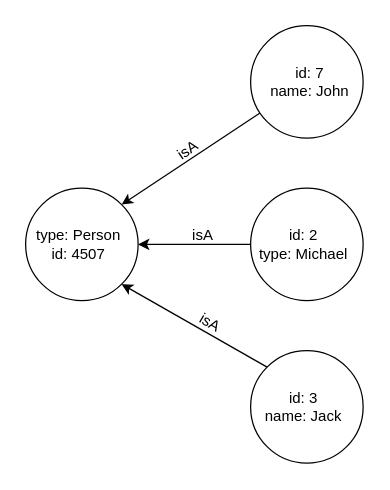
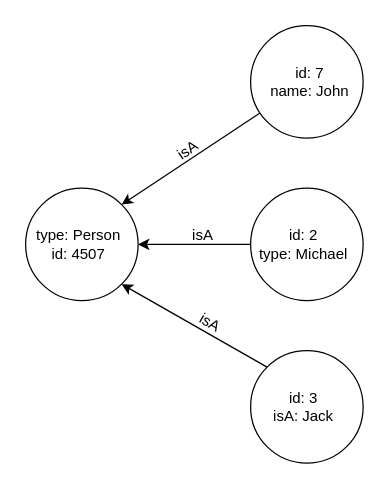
  <mxCell id="0" />
  <mxCell id="1" parent="0" />
  <mxCell id="2" value="" style="group" vertex="1" connectable="0" parent="1"><mxGeometry x="200" y="20" width="90" height="90" as="geometry" /></mxCell>
  <mxCell id="3" value="" style="ellipse;whiteSpace=wrap;html=1;aspect=fixed;" vertex="1" parent="2"><mxGeometry width="90" height="90" as="geometry" /></mxCell>
  <mxCell id="4" value="id: 7&lt;br&gt;name: John" style="text;html=1;strokeColor=none;fillColor=none;align=center;verticalAlign=middle;whiteSpace=wrap;rounded=0;" vertex="1" parent="2"><mxGeometry x="10" y="35" width="75" height="20" as="geometry" /></mxCell>
  <mxCell id="5" style="edgeStyle=orthogonalEdgeStyle;rounded=0;orthogonalLoop=1;jettySize=auto;html=1;exitX=0.5;exitY=1;exitDx=0;exitDy=0;" edge="1" parent="2" source="4" target="4"><mxGeometry relative="1" as="geometry" /></mxCell>
  <mxCell id="6" value="" style="group" vertex="1" connectable="0" parent="1"><mxGeometry x="200" y="150" width="90" height="90" as="geometry" /></mxCell>
  <mxCell id="7" value="" style="ellipse;whiteSpace=wrap;html=1;aspect=fixed;" vertex="1" parent="6"><mxGeometry width="90" height="90" as="geometry" /></mxCell>
  <mxCell id="8" value="id: 2&lt;br&gt;type: Michael" style="text;html=1;strokeColor=none;fillColor=none;align=center;verticalAlign=middle;whiteSpace=wrap;rounded=0;" vertex="1" parent="6"><mxGeometry y="35" width="85" height="20" as="geometry" /></mxCell>
  <mxCell id="9" style="edgeStyle=orthogonalEdgeStyle;rounded=0;orthogonalLoop=1;jettySize=auto;html=1;exitX=0.5;exitY=1;exitDx=0;exitDy=0;" edge="1" parent="6" source="8" target="8"><mxGeometry relative="1" as="geometry" /></mxCell>
  <mxCell id="10" value="" style="group" vertex="1" connectable="0" parent="1"><mxGeometry x="200" y="280" width="90" height="90" as="geometry" /></mxCell>
  <mxCell id="11" value="" style="ellipse;whiteSpace=wrap;html=1;aspect=fixed;" vertex="1" parent="10"><mxGeometry width="90" height="90" as="geometry" /></mxCell>
  <mxCell id="12" style="edgeStyle=none;rounded=0;orthogonalLoop=1;jettySize=auto;html=1;" edge="1" parent="10" source="13" target="11"><mxGeometry relative="1" as="geometry" /></mxCell>
- <mxCell id="13" value="id: 3&lt;br&gt;name: Jack" style="text;html=1;strokeColor=none;fillColor=none;align=center;verticalAlign=middle;whiteSpace=wrap;rounded=0;" vertex="1" parent="10"><mxGeometry y="35" width="85" height="20" as="geometry" /></mxCell>
+ <mxCell id="13" value="id: 3&lt;br&gt;isA: Jack" style="text;html=1;strokeColor=none;fillColor=none;align=center;verticalAlign=middle;whiteSpace=wrap;rounded=0;" vertex="1" parent="10"><mxGeometry y="35" width="85" height="20" as="geometry" /></mxCell>
  <mxCell id="14" style="edgeStyle=orthogonalEdgeStyle;rounded=0;orthogonalLoop=1;jettySize=auto;html=1;exitX=0.5;exitY=1;exitDx=0;exitDy=0;" edge="1" parent="10" source="13" target="13"><mxGeometry relative="1" as="geometry" /></mxCell>
  <mxCell id="15" value="" style="group" vertex="1" connectable="0" parent="1"><mxGeometry x="20" y="150" width="90" height="90" as="geometry" /></mxCell>
  <mxCell id="16" value="" style="ellipse;whiteSpace=wrap;html=1;aspect=fixed;" vertex="1" parent="15"><mxGeometry width="90" height="90" as="geometry" /></mxCell>
  <mxCell id="17" value="type: Person&lt;br&gt;id: 4507" style="text;html=1;strokeColor=none;fillColor=none;align=center;verticalAlign=middle;whiteSpace=wrap;rounded=0;" vertex="1" parent="15"><mxGeometry y="35" width="85" height="20" as="geometry" /></mxCell>
  <mxCell id="18" style="edgeStyle=orthogonalEdgeStyle;rounded=0;orthogonalLoop=1;jettySize=auto;html=1;exitX=0.5;exitY=1;exitDx=0;exitDy=0;" edge="1" parent="15" source="17" target="17"><mxGeometry relative="1" as="geometry" /></mxCell>
  <mxCell id="19" value="isA" style="text;html=1;strokeColor=none;fillColor=none;align=center;verticalAlign=middle;whiteSpace=wrap;rounded=0;rotation=-35;" vertex="1" parent="1"><mxGeometry x="130" y="110" width="40" height="20" as="geometry" /></mxCell>
  <mxCell id="20" value="isA" style="text;html=1;strokeColor=none;fillColor=none;align=center;verticalAlign=middle;whiteSpace=wrap;rounded=0;rotation=0;" vertex="1" parent="1"><mxGeometry x="142" y="179" width="40" height="18" as="geometry" /></mxCell>
  <mxCell id="21" style="rounded=0;orthogonalLoop=1;jettySize=auto;html=1;entryX=1;entryY=1;entryDx=0;entryDy=0;exitX=0;exitY=0;exitDx=0;exitDy=0;" edge="1" parent="1" source="11" target="16"><mxGeometry relative="1" as="geometry"><mxPoint x="90" y="290" as="sourcePoint" /></mxGeometry></mxCell>
  <mxCell id="22" value="isA" style="text;html=1;strokeColor=none;fillColor=none;align=center;verticalAlign=middle;whiteSpace=wrap;rounded=0;rotation=30;" vertex="1" parent="1"><mxGeometry x="148" y="247.5" width="40" height="20" as="geometry" /></mxCell>
  <mxCell id="23" style="edgeStyle=orthogonalEdgeStyle;curved=1;rounded=0;orthogonalLoop=1;jettySize=auto;html=1;entryX=1;entryY=0.5;entryDx=0;entryDy=0;" edge="1" parent="1" source="7" target="16"><mxGeometry relative="1" as="geometry" /></mxCell>
  <mxCell id="24" style="rounded=0;orthogonalLoop=1;jettySize=auto;html=1;entryX=1;entryY=0;entryDx=0;entryDy=0;" edge="1" parent="1" source="3" target="16"><mxGeometry relative="1" as="geometry" /></mxCell>
